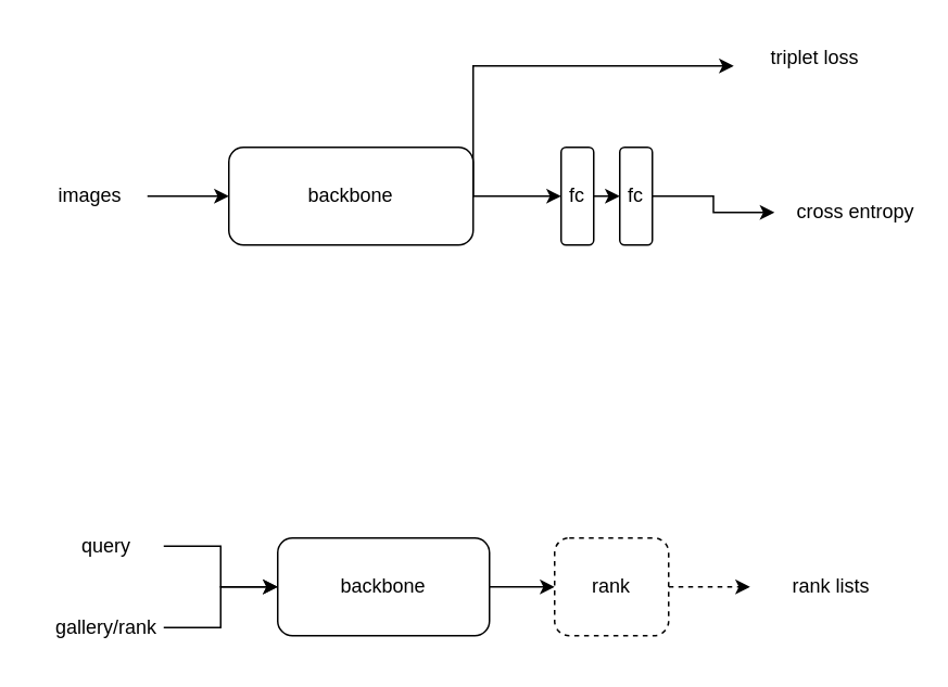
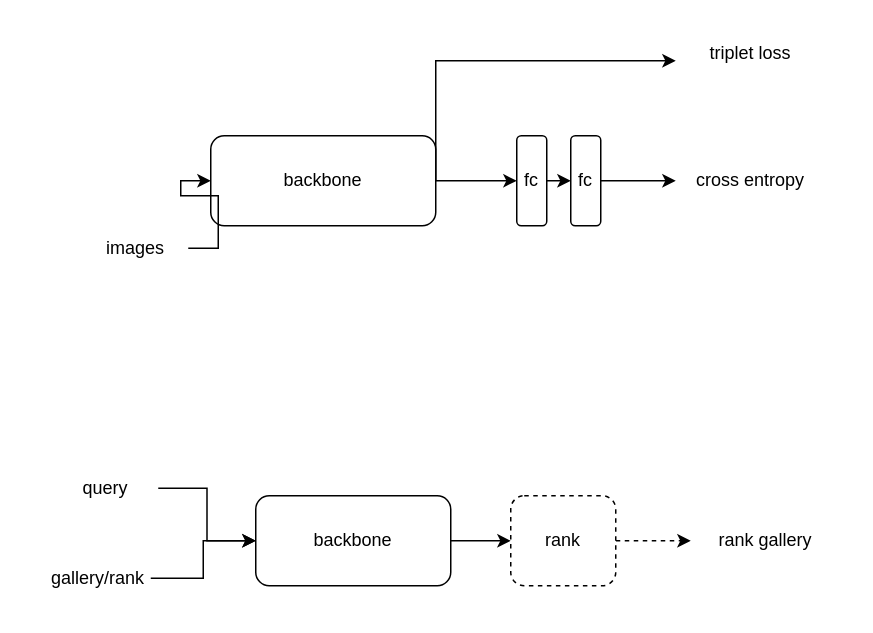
  <mxCell id="0" />
  <mxCell id="1" parent="0" />
  <mxCell id="2" style="edgeStyle=orthogonalEdgeStyle;rounded=0;orthogonalLoop=1;jettySize=auto;html=1;exitX=1;exitY=0.5;exitDx=0;exitDy=0;entryX=0;entryY=0.5;entryDx=0;entryDy=0;" edge="1" parent="1" source="4" target="6"><mxGeometry relative="1" as="geometry" /></mxCell>
  <mxCell id="3" style="edgeStyle=orthogonalEdgeStyle;rounded=0;orthogonalLoop=1;jettySize=auto;html=1;exitX=1;exitY=0.5;exitDx=0;exitDy=0;" edge="1" parent="1" source="4" target="10"><mxGeometry relative="1" as="geometry"><Array as="points"><mxPoint x="290" y="40" /></Array></mxGeometry></mxCell>
  <mxCell id="4" value="backbone" style="rounded=1;whiteSpace=wrap;html=1;" vertex="1" parent="1"><mxGeometry x="140" y="90" width="150" height="60" as="geometry" /></mxCell>
  <mxCell id="5" style="edgeStyle=orthogonalEdgeStyle;rounded=0;orthogonalLoop=1;jettySize=auto;html=1;exitX=1;exitY=0.5;exitDx=0;exitDy=0;entryX=0;entryY=0.5;entryDx=0;entryDy=0;" edge="1" parent="1" source="6" target="8"><mxGeometry relative="1" as="geometry" /></mxCell>
  <mxCell id="6" value="fc" style="rounded=1;whiteSpace=wrap;html=1;" vertex="1" parent="1"><mxGeometry x="344" y="90" width="20" height="60" as="geometry" /></mxCell>
  <mxCell id="7" value="" style="edgeStyle=orthogonalEdgeStyle;rounded=0;orthogonalLoop=1;jettySize=auto;html=1;" edge="1" parent="1" source="8" target="9"><mxGeometry relative="1" as="geometry" /></mxCell>
  <mxCell id="8" value="fc" style="rounded=1;whiteSpace=wrap;html=1;" vertex="1" parent="1"><mxGeometry x="380" y="90" width="20" height="60" as="geometry" /></mxCell>
- <mxCell id="9" value="cross entropy" style="text;html=1;strokeColor=none;fillColor=none;align=center;verticalAlign=middle;whiteSpace=wrap;rounded=0;" vertex="1" parent="1"><mxGeometry x="475" y="115" width="100" height="30" as="geometry" /></mxCell>
+ <mxCell id="9" value="cross entropy" style="text;html=1;strokeColor=none;fillColor=none;align=center;verticalAlign=middle;whiteSpace=wrap;rounded=0;" vertex="1" parent="1"><mxGeometry x="450" y="105" width="100" height="30" as="geometry" /></mxCell>
  <mxCell id="10" value="triplet loss" style="text;html=1;strokeColor=none;fillColor=none;align=center;verticalAlign=middle;whiteSpace=wrap;rounded=0;" vertex="1" parent="1"><mxGeometry x="450" y="20" width="100" height="30" as="geometry" /></mxCell>
  <mxCell id="11" value="" style="edgeStyle=orthogonalEdgeStyle;rounded=0;orthogonalLoop=1;jettySize=auto;html=1;fontSize=25;" edge="1" parent="1" source="12" target="20"><mxGeometry relative="1" as="geometry" /></mxCell>
  <mxCell id="12" value="backbone" style="rounded=1;whiteSpace=wrap;html=1;" vertex="1" parent="1"><mxGeometry x="170" y="330" width="130" height="60" as="geometry" /></mxCell>
  <mxCell id="13" value="" style="edgeStyle=orthogonalEdgeStyle;rounded=0;orthogonalLoop=1;jettySize=auto;html=1;fontSize=25;" edge="1" parent="1" source="14" target="4"><mxGeometry relative="1" as="geometry" /></mxCell>
- <mxCell id="14" value="images" style="text;html=1;strokeColor=none;fillColor=none;align=center;verticalAlign=middle;whiteSpace=wrap;rounded=0;" vertex="1" parent="1"><mxGeometry x="20" y="105" width="70" height="30" as="geometry" /></mxCell>
+ <mxCell id="14" value="images" style="text;html=1;strokeColor=none;fillColor=none;align=center;verticalAlign=middle;whiteSpace=wrap;rounded=0;" vertex="1" parent="1"><mxGeometry x="55" y="150" width="70" height="30" as="geometry" /></mxCell>
  <mxCell id="15" value="" style="edgeStyle=orthogonalEdgeStyle;rounded=0;orthogonalLoop=1;jettySize=auto;html=1;fontSize=25;" edge="1" parent="1" source="16" target="12"><mxGeometry relative="1" as="geometry" /></mxCell>
- <mxCell id="16" value="query" style="text;html=1;strokeColor=none;fillColor=none;align=center;verticalAlign=middle;whiteSpace=wrap;rounded=0;" vertex="1" parent="1"><mxGeometry x="30" y="320" width="70" height="30" as="geometry" /></mxCell>
+ <mxCell id="16" value="query" style="text;html=1;strokeColor=none;fillColor=none;align=center;verticalAlign=middle;whiteSpace=wrap;rounded=0;" vertex="1" parent="1"><mxGeometry x="35" y="310" width="70" height="30" as="geometry" /></mxCell>
  <mxCell id="17" value="" style="edgeStyle=orthogonalEdgeStyle;rounded=0;orthogonalLoop=1;jettySize=auto;html=1;fontSize=25;" edge="1" parent="1" source="18" target="12"><mxGeometry relative="1" as="geometry" /></mxCell>
  <mxCell id="18" value="gallery/rank" style="text;html=1;strokeColor=none;fillColor=none;align=center;verticalAlign=middle;whiteSpace=wrap;rounded=0;" vertex="1" parent="1"><mxGeometry x="30" y="370" width="70" height="30" as="geometry" /></mxCell>
  <mxCell id="19" value="" style="edgeStyle=orthogonalEdgeStyle;rounded=0;orthogonalLoop=1;jettySize=auto;html=1;fontSize=25;dashed=1;" edge="1" parent="1" source="20" target="21"><mxGeometry relative="1" as="geometry" /></mxCell>
  <mxCell id="20" value="rank" style="rounded=1;whiteSpace=wrap;html=1;dashed=1;" vertex="1" parent="1"><mxGeometry x="340" y="330" width="70" height="60" as="geometry" /></mxCell>
- <mxCell id="21" value="rank lists" style="text;html=1;strokeColor=none;fillColor=none;align=center;verticalAlign=middle;whiteSpace=wrap;rounded=0;" vertex="1" parent="1"><mxGeometry x="460" y="345" width="100" height="30" as="geometry" /></mxCell>
+ <mxCell id="21" value="rank gallery" style="text;html=1;strokeColor=none;fillColor=none;align=center;verticalAlign=middle;whiteSpace=wrap;rounded=0;" vertex="1" parent="1"><mxGeometry x="460" y="345" width="100" height="30" as="geometry" /></mxCell>
